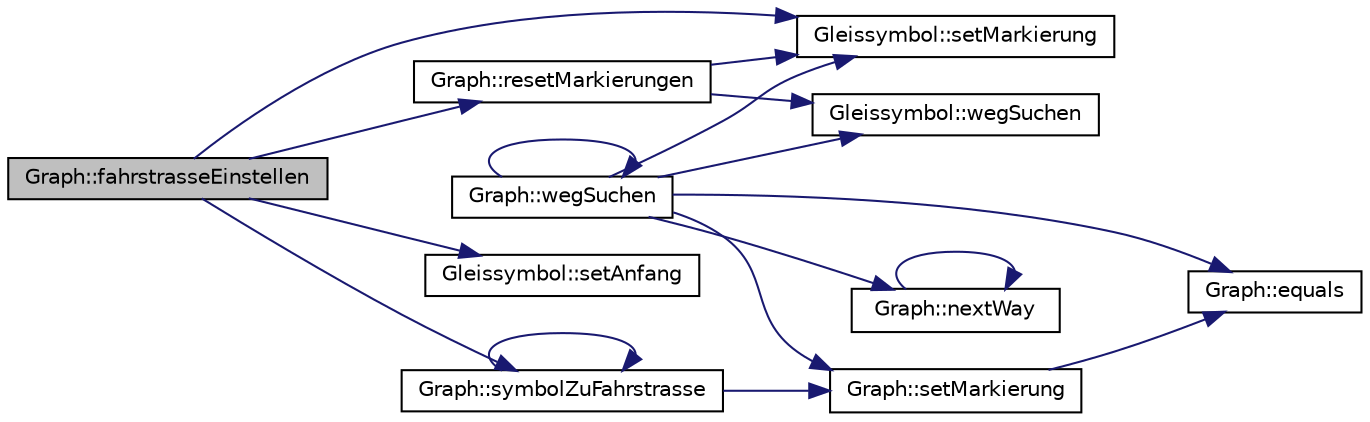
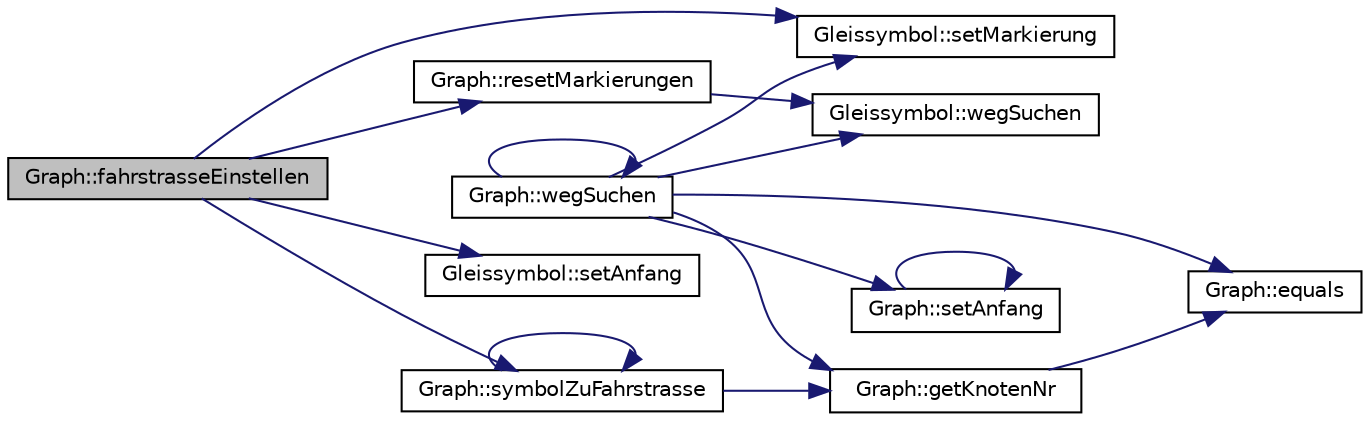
  digraph {
    rankdir=LR
    node [color=black fillcolor=white fontname=Helvetica fontsize=10 shape=record style=filled]
    edge [color=midnightblue fontname=Helvetica fontsize=10 labelfontname=Helvetica labelfontsize=10 style=solid]
    n1 [fillcolor=grey75 fontcolor=black height=0.2 label="Graph::fahrstrasseEinstellen" width=0.4]
    n2 [height=0.2 label="Graph::resetMarkierungen" width=0.4]
    n3 [height=0.2 label="Gleissymbol::setAnfang" width=0.4]
    n4 [height=0.2 label="Graph::symbolZuFahrstrasse" width=0.4]
    n5 [height=0.2 label="Gleissymbol::setMarkierung" width=0.4]
    n6 [height=0.2 label="Gleissymbol::wegSuchen" width=0.4]
-   n7 [height=0.2 label="Graph::setMarkierung" width=0.4]
+   n7 [height=0.2 label="Graph::getKnotenNr" width=0.4]
    n8 [height=0.2 label="Graph::wegSuchen" width=0.4]
    n9 [height=0.2 label="Graph::equals" width=0.4]
-   n10 [height=0.2 label="Graph::nextWay" width=0.4]
+   n10 [height=0.2 label="Graph::setAnfang" width=0.4]
    n1 -> n2
    n1 -> n3
    n1 -> n4
    n1 -> n5
-   n2 -> n5
    n2 -> n6
    n4 -> n4
    n4 -> n7
    n7 -> n9
    n8 -> n5
    n8 -> n6
    n8 -> n7
    n8 -> n8
    n8 -> n9
    n8 -> n10
    n10 -> n10
  }
